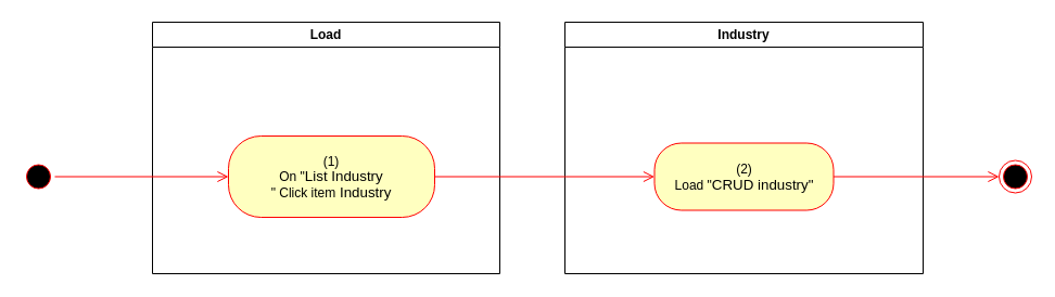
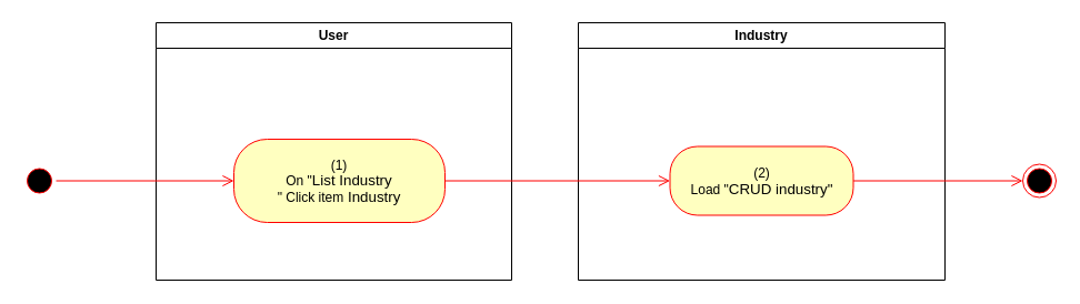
  <mxCell id="0" />
  <mxCell id="1" parent="0" />
- <mxCell id="2" value="Load" style="swimlane;whiteSpace=wrap" vertex="1" parent="1"><mxGeometry x="140" y="20" width="320" height="232" as="geometry"><mxRectangle x="120" y="128" width="60" height="23" as="alternateBounds" /></mxGeometry></mxCell>
+ <mxCell id="2" value="User" style="swimlane;whiteSpace=wrap" vertex="1" parent="1"><mxGeometry x="140" y="20" width="320" height="232" as="geometry"><mxRectangle x="120" y="128" width="60" height="23" as="alternateBounds" /></mxGeometry></mxCell>
  <mxCell id="3" value="(1)&lt;br style=&quot;padding: 0px ; margin: 0px&quot;&gt;On &quot;&lt;span lang=&quot;EN-GB&quot; style=&quot;font-size: 10.0pt ; line-height: 107% ; font-family: &amp;#34;arial&amp;#34; , sans-serif&quot;&gt;List Industry&lt;/span&gt;&lt;br&gt;&quot; Click item&lt;span lang=&quot;EN-GB&quot; style=&quot;font-size: 10pt ; line-height: 14.267px ; font-family: &amp;#34;arial&amp;#34; , sans-serif&quot;&gt;&amp;nbsp;Industry&lt;/span&gt;" style="rounded=1;whiteSpace=wrap;html=1;arcSize=40;fontColor=#000000;fillColor=#ffffc0;strokeColor=#ff0000;" vertex="1" parent="2"><mxGeometry x="70" y="105" width="190" height="75" as="geometry" /></mxCell>
  <mxCell id="4" value="Industry" style="swimlane;whiteSpace=wrap;startSize=23;" vertex="1" parent="1"><mxGeometry x="520" y="20" width="330" height="232" as="geometry" /></mxCell>
  <mxCell id="5" value="(2)&lt;br&gt;Load &quot;&lt;span lang=&quot;EN-GB&quot; style=&quot;font-size: 10pt ; line-height: 107% ; font-family: &amp;#34;arial&amp;#34; , sans-serif&quot;&gt;&lt;span lang=&quot;EN-GB&quot; style=&quot;font-size: 10.0pt ; line-height: 107% ; font-family: &amp;#34;arial&amp;#34; , sans-serif&quot;&gt;CRUD industry&lt;/span&gt;&quot;&lt;br&gt;&lt;/span&gt;" style="rounded=1;whiteSpace=wrap;html=1;arcSize=40;fontColor=#000000;fillColor=#ffffc0;strokeColor=#ff0000;" vertex="1" parent="4"><mxGeometry x="82.5" y="111.5" width="165" height="62" as="geometry" /></mxCell>
  <mxCell id="6" value="" style="ellipse;html=1;shape=startState;fillColor=#000000;strokeColor=#ff0000;" vertex="1" parent="1"><mxGeometry x="20" y="147.5" width="30" height="30" as="geometry" /></mxCell>
  <mxCell id="7" value="" style="edgeStyle=orthogonalEdgeStyle;html=1;verticalAlign=bottom;endArrow=open;endSize=8;strokeColor=#ff0000;rounded=0;entryX=0;entryY=0.5;entryDx=0;entryDy=0;" edge="1" parent="1" source="6" target="3"><mxGeometry relative="1" as="geometry"><mxPoint x="200" y="145" as="targetPoint" /></mxGeometry></mxCell>
  <mxCell id="8" value="" style="edgeStyle=orthogonalEdgeStyle;html=1;verticalAlign=bottom;endArrow=open;endSize=8;strokeColor=#ff0000;rounded=0;entryX=0;entryY=0.5;entryDx=0;entryDy=0;" edge="1" parent="1" source="3" target="5"><mxGeometry relative="1" as="geometry"><mxPoint x="600" y="163" as="targetPoint" /></mxGeometry></mxCell>
  <mxCell id="9" value="" style="ellipse;html=1;shape=endState;fillColor=#000000;strokeColor=#ff0000;" vertex="1" parent="1"><mxGeometry x="920" y="147.5" width="30" height="30" as="geometry" /></mxCell>
  <mxCell id="10" value="" style="edgeStyle=orthogonalEdgeStyle;html=1;verticalAlign=bottom;endArrow=open;endSize=8;strokeColor=#ff0000;rounded=0;exitX=1;exitY=0.5;exitDx=0;exitDy=0;entryX=0;entryY=0.5;entryDx=0;entryDy=0;" edge="1" parent="1" source="5" target="9"><mxGeometry relative="1" as="geometry"><mxPoint x="820" y="652" as="targetPoint" /><mxPoint x="850" y="677" as="sourcePoint" /></mxGeometry></mxCell>
